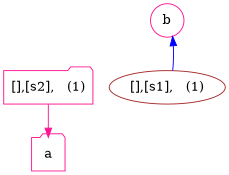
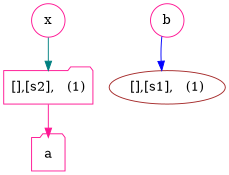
  digraph {
    node [color=deeppink shape=ellipse]
    n1 [label=a shape=folder width=0.5]
    n2 [label=b width=0.5]
    n3 [label="[],[s2],   (1)" shape=folder width=0.5]
+   n4 [label=x width=0.5]
    n5 [color=brown label="[],[s1],   (1)" width=0.5]
    n3 -> n1 [color=deeppink]
-   n5 -> n2 [color=blue]
+   n4 -> n3 [color=teal]
+   n2 -> n5 [color=blue]
  }
